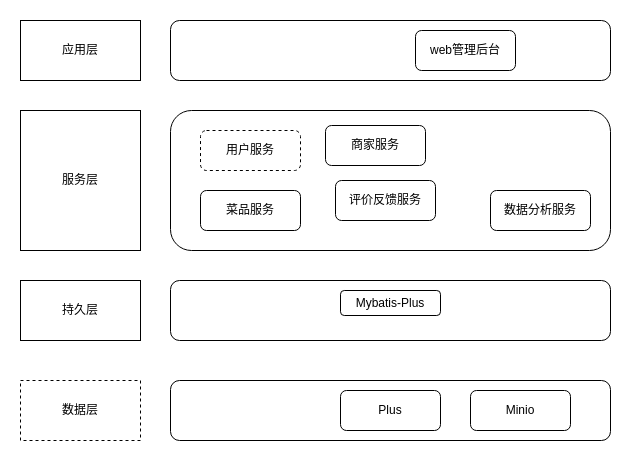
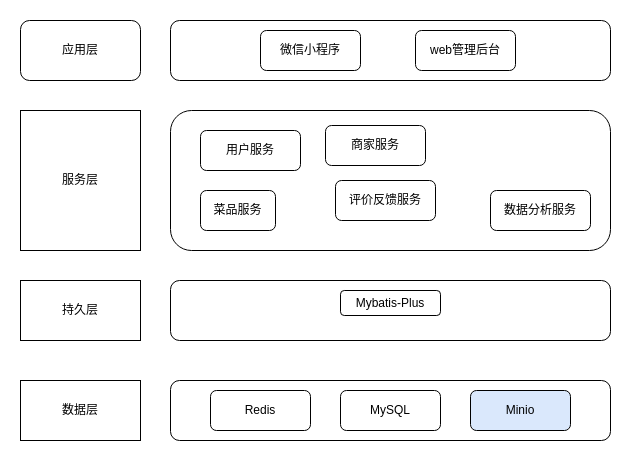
  <mxCell id="0" />
  <mxCell id="1" parent="0" />
  <mxCell id="2" value="" style="group" vertex="1" connectable="0" parent="1"><mxGeometry x="20" y="20" width="590" height="60" as="geometry" /></mxCell>
- <mxCell id="3" value="&lt;font style=&quot;font-size: 12px;&quot;&gt;应用层&lt;/font&gt;" style="rounded=0;whiteSpace=wrap;html=1;" vertex="1" parent="2"><mxGeometry width="120" height="60" as="geometry" /></mxCell>
+ <mxCell id="3" value="&lt;font style=&quot;font-size: 12px;&quot;&gt;应用层&lt;/font&gt;" style="whiteSpace=wrap;html=1;rounded=1;" vertex="1" parent="2"><mxGeometry width="120" height="60" as="geometry" /></mxCell>
  <mxCell id="4" value="" style="rounded=1;whiteSpace=wrap;html=1;" vertex="1" parent="2"><mxGeometry x="150" width="440" height="60" as="geometry" /></mxCell>
+ <mxCell id="5" value="微信小程序" style="rounded=1;whiteSpace=wrap;html=1;" vertex="1" parent="2"><mxGeometry x="240" y="10" width="100" height="40" as="geometry" /></mxCell>
  <mxCell id="6" value="web管理后台" style="rounded=1;whiteSpace=wrap;html=1;" vertex="1" parent="2"><mxGeometry x="395" y="10" width="100" height="40" as="geometry" /></mxCell>
  <mxCell id="7" value="" style="group" vertex="1" connectable="0" parent="1"><mxGeometry x="20" y="380" width="590" height="60" as="geometry" /></mxCell>
- <mxCell id="8" value="&lt;font style=&quot;font-size: 12px;&quot;&gt;数据层&lt;/font&gt;" style="rounded=0;whiteSpace=wrap;html=1;dashed=1;" vertex="1" parent="7"><mxGeometry width="120" height="60" as="geometry" /></mxCell>
+ <mxCell id="8" value="&lt;font style=&quot;font-size: 12px;&quot;&gt;数据层&lt;/font&gt;" style="rounded=0;whiteSpace=wrap;html=1;" vertex="1" parent="7"><mxGeometry width="120" height="60" as="geometry" /></mxCell>
  <mxCell id="9" value="" style="rounded=1;whiteSpace=wrap;html=1;" vertex="1" parent="7"><mxGeometry x="150" width="440" height="60" as="geometry" /></mxCell>
- <mxCell id="11" value="Minio" style="rounded=1;whiteSpace=wrap;html=1;" vertex="1" parent="7"><mxGeometry x="450" y="10" width="100" height="40" as="geometry" /></mxCell>
- <mxCell id="12" value="Plus" style="rounded=1;whiteSpace=wrap;html=1;" vertex="1" parent="7"><mxGeometry x="320" y="10" width="100" height="40" as="geometry" /></mxCell>
+ <mxCell id="10" value="Redis" style="rounded=1;whiteSpace=wrap;html=1;" vertex="1" parent="7"><mxGeometry x="190" y="10" width="100" height="40" as="geometry" /></mxCell>
+ <mxCell id="11" value="Minio" style="rounded=1;whiteSpace=wrap;html=1;fillColor=#dae8fc;" vertex="1" parent="7"><mxGeometry x="450" y="10" width="100" height="40" as="geometry" /></mxCell>
+ <mxCell id="12" value="MySQL" style="rounded=1;whiteSpace=wrap;html=1;" vertex="1" parent="7"><mxGeometry x="320" y="10" width="100" height="40" as="geometry" /></mxCell>
  <mxCell id="13" value="" style="group" vertex="1" connectable="0" parent="1"><mxGeometry x="20" y="110" width="590" height="140" as="geometry" /></mxCell>
  <mxCell id="14" value="服务层" style="rounded=0;whiteSpace=wrap;html=1;" vertex="1" parent="13"><mxGeometry width="120" height="140" as="geometry" /></mxCell>
  <mxCell id="15" value="" style="rounded=1;whiteSpace=wrap;html=1;" vertex="1" parent="13"><mxGeometry x="150" width="440" height="140" as="geometry" /></mxCell>
- <mxCell id="16" value="用户服务" style="rounded=1;whiteSpace=wrap;html=1;dashed=1;" vertex="1" parent="13"><mxGeometry x="180" y="20" width="100" height="40" as="geometry" /></mxCell>
+ <mxCell id="16" value="用户服务" style="rounded=1;whiteSpace=wrap;html=1;" vertex="1" parent="13"><mxGeometry x="180" y="20" width="100" height="40" as="geometry" /></mxCell>
  <mxCell id="17" value="商家服务" style="rounded=1;whiteSpace=wrap;html=1;" vertex="1" parent="13"><mxGeometry x="305" y="15" width="100" height="40" as="geometry" /></mxCell>
- <mxCell id="18" value="菜品服务" style="rounded=1;whiteSpace=wrap;html=1;" vertex="1" parent="13"><mxGeometry x="180" y="80" width="100" height="40" as="geometry" /></mxCell>
+ <mxCell id="18" value="菜品服务" style="rounded=1;whiteSpace=wrap;html=1;" vertex="1" parent="13"><mxGeometry x="180" y="80" width="75" height="40" as="geometry" /></mxCell>
  <mxCell id="19" value="评价反馈服务" style="rounded=1;whiteSpace=wrap;html=1;" vertex="1" parent="13"><mxGeometry x="315" y="70" width="100" height="40" as="geometry" /></mxCell>
  <mxCell id="20" value="数据分析服务" style="rounded=1;whiteSpace=wrap;html=1;" vertex="1" parent="13"><mxGeometry x="470" y="80" width="100" height="40" as="geometry" /></mxCell>
  <mxCell id="21" value="" style="group" vertex="1" connectable="0" parent="1"><mxGeometry x="20" y="280" width="590" height="60" as="geometry" /></mxCell>
  <mxCell id="22" value="持久层" style="rounded=0;whiteSpace=wrap;html=1;" vertex="1" parent="21"><mxGeometry width="120" height="60" as="geometry" /></mxCell>
  <mxCell id="23" value="" style="rounded=1;whiteSpace=wrap;html=1;" vertex="1" parent="21"><mxGeometry x="150" width="440" height="60" as="geometry" /></mxCell>
  <mxCell id="24" value="Mybatis-Plus" style="rounded=1;whiteSpace=wrap;html=1;" vertex="1" parent="21"><mxGeometry x="320" y="10" width="100" height="25" as="geometry" /></mxCell>
